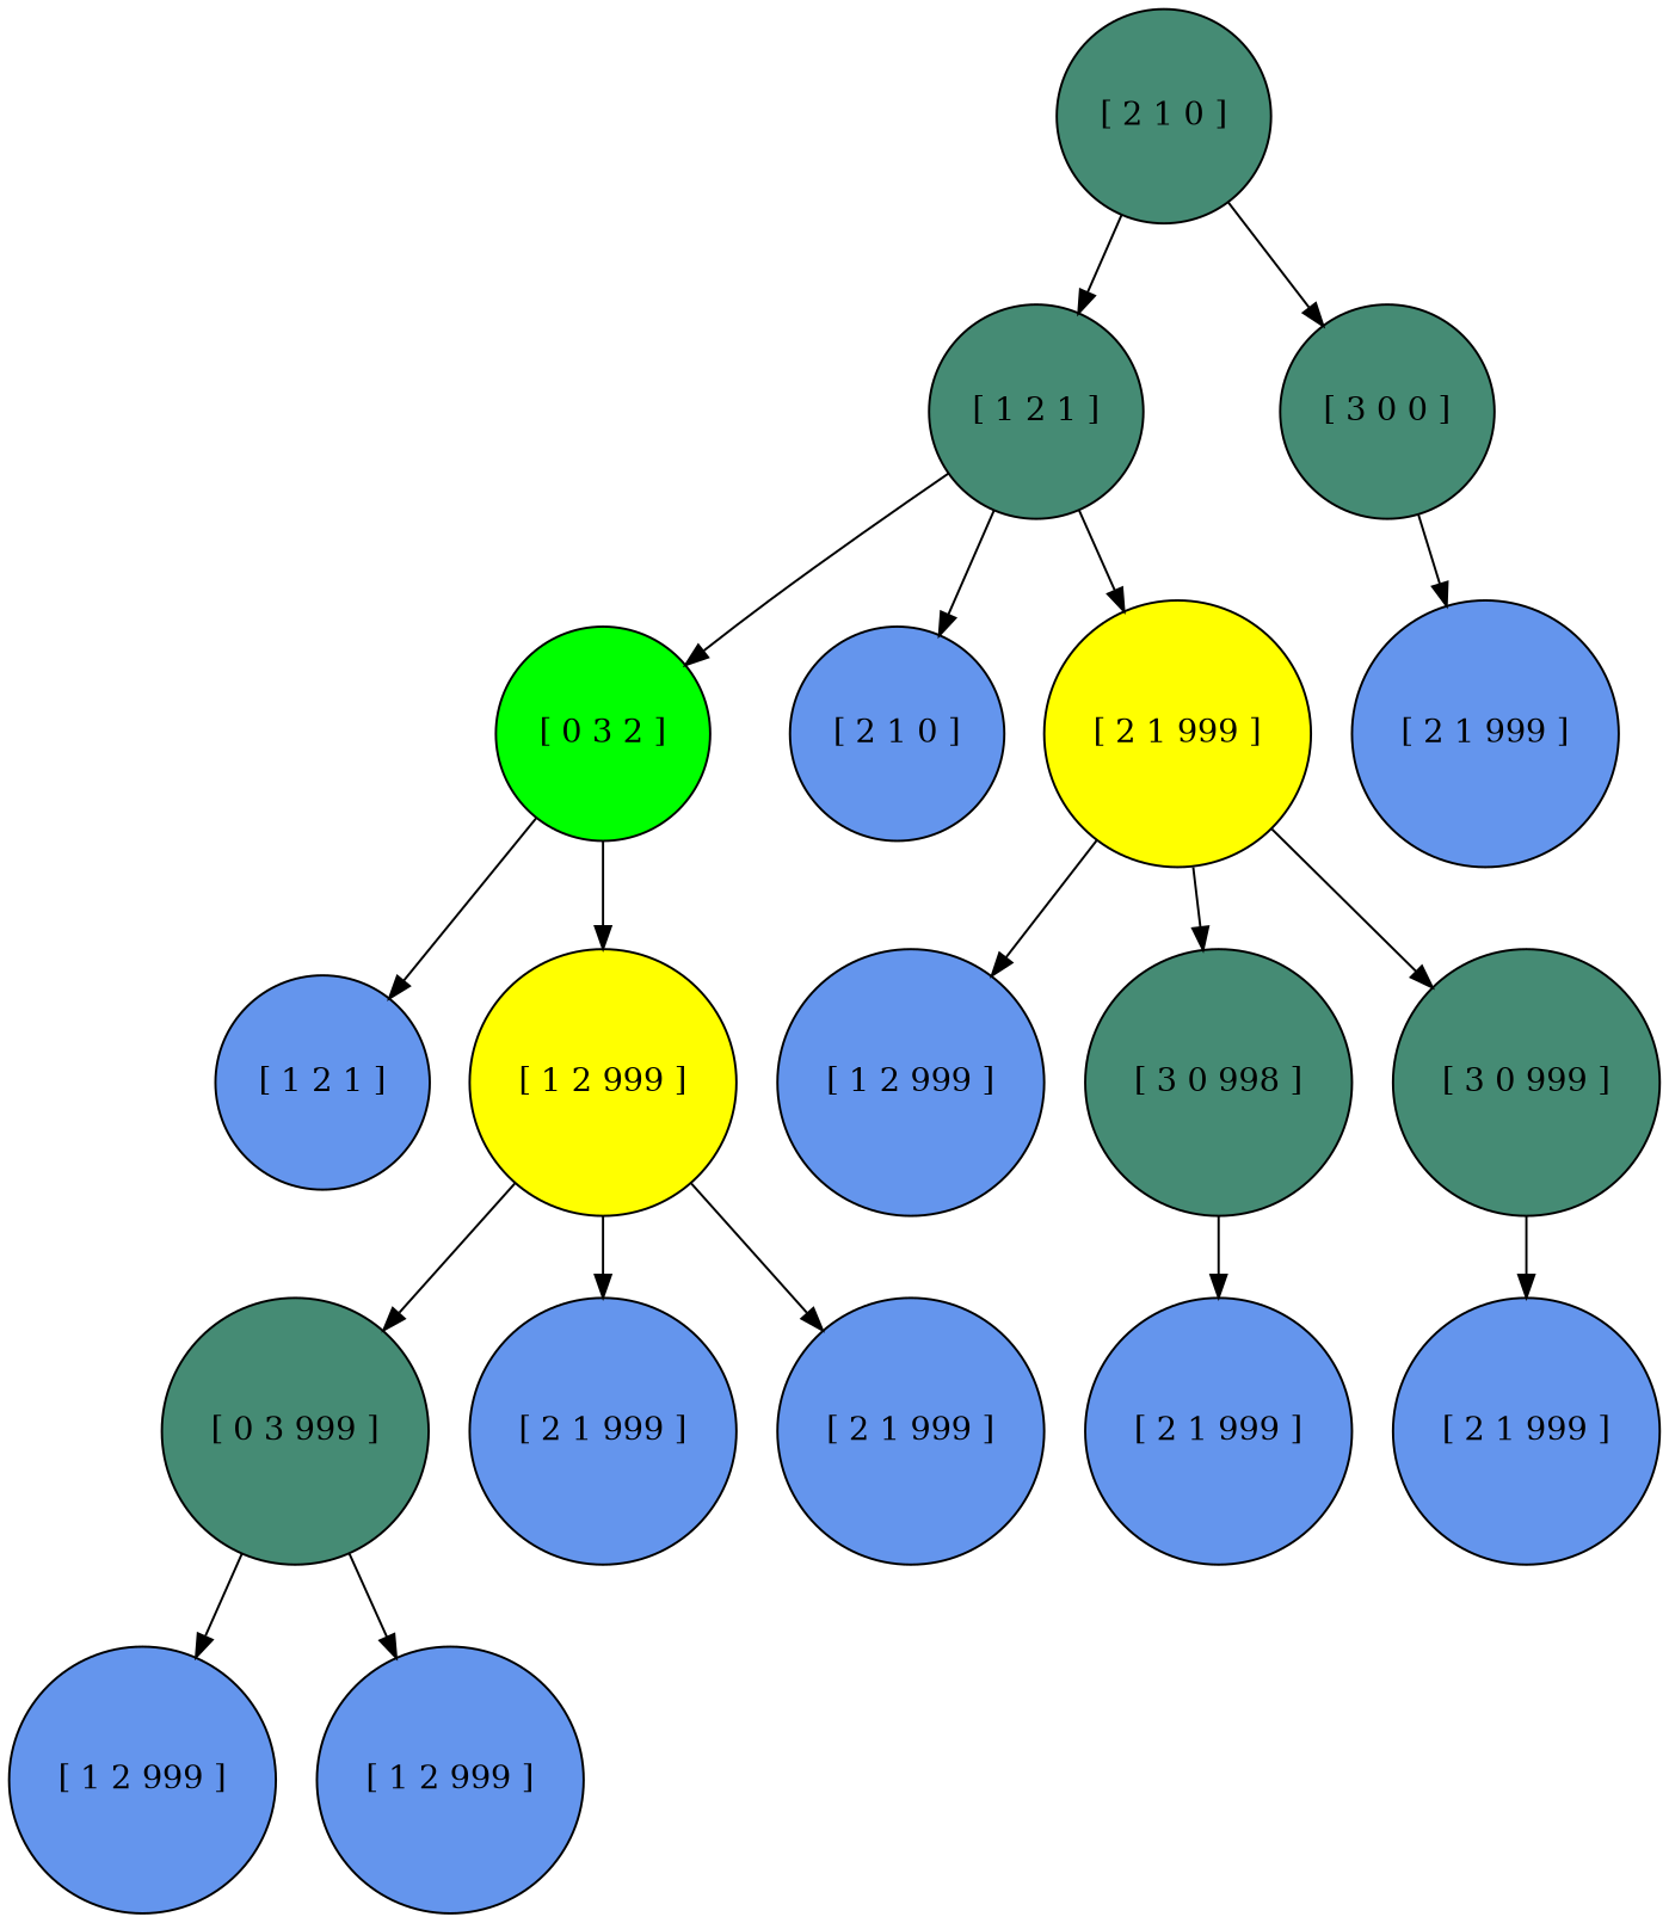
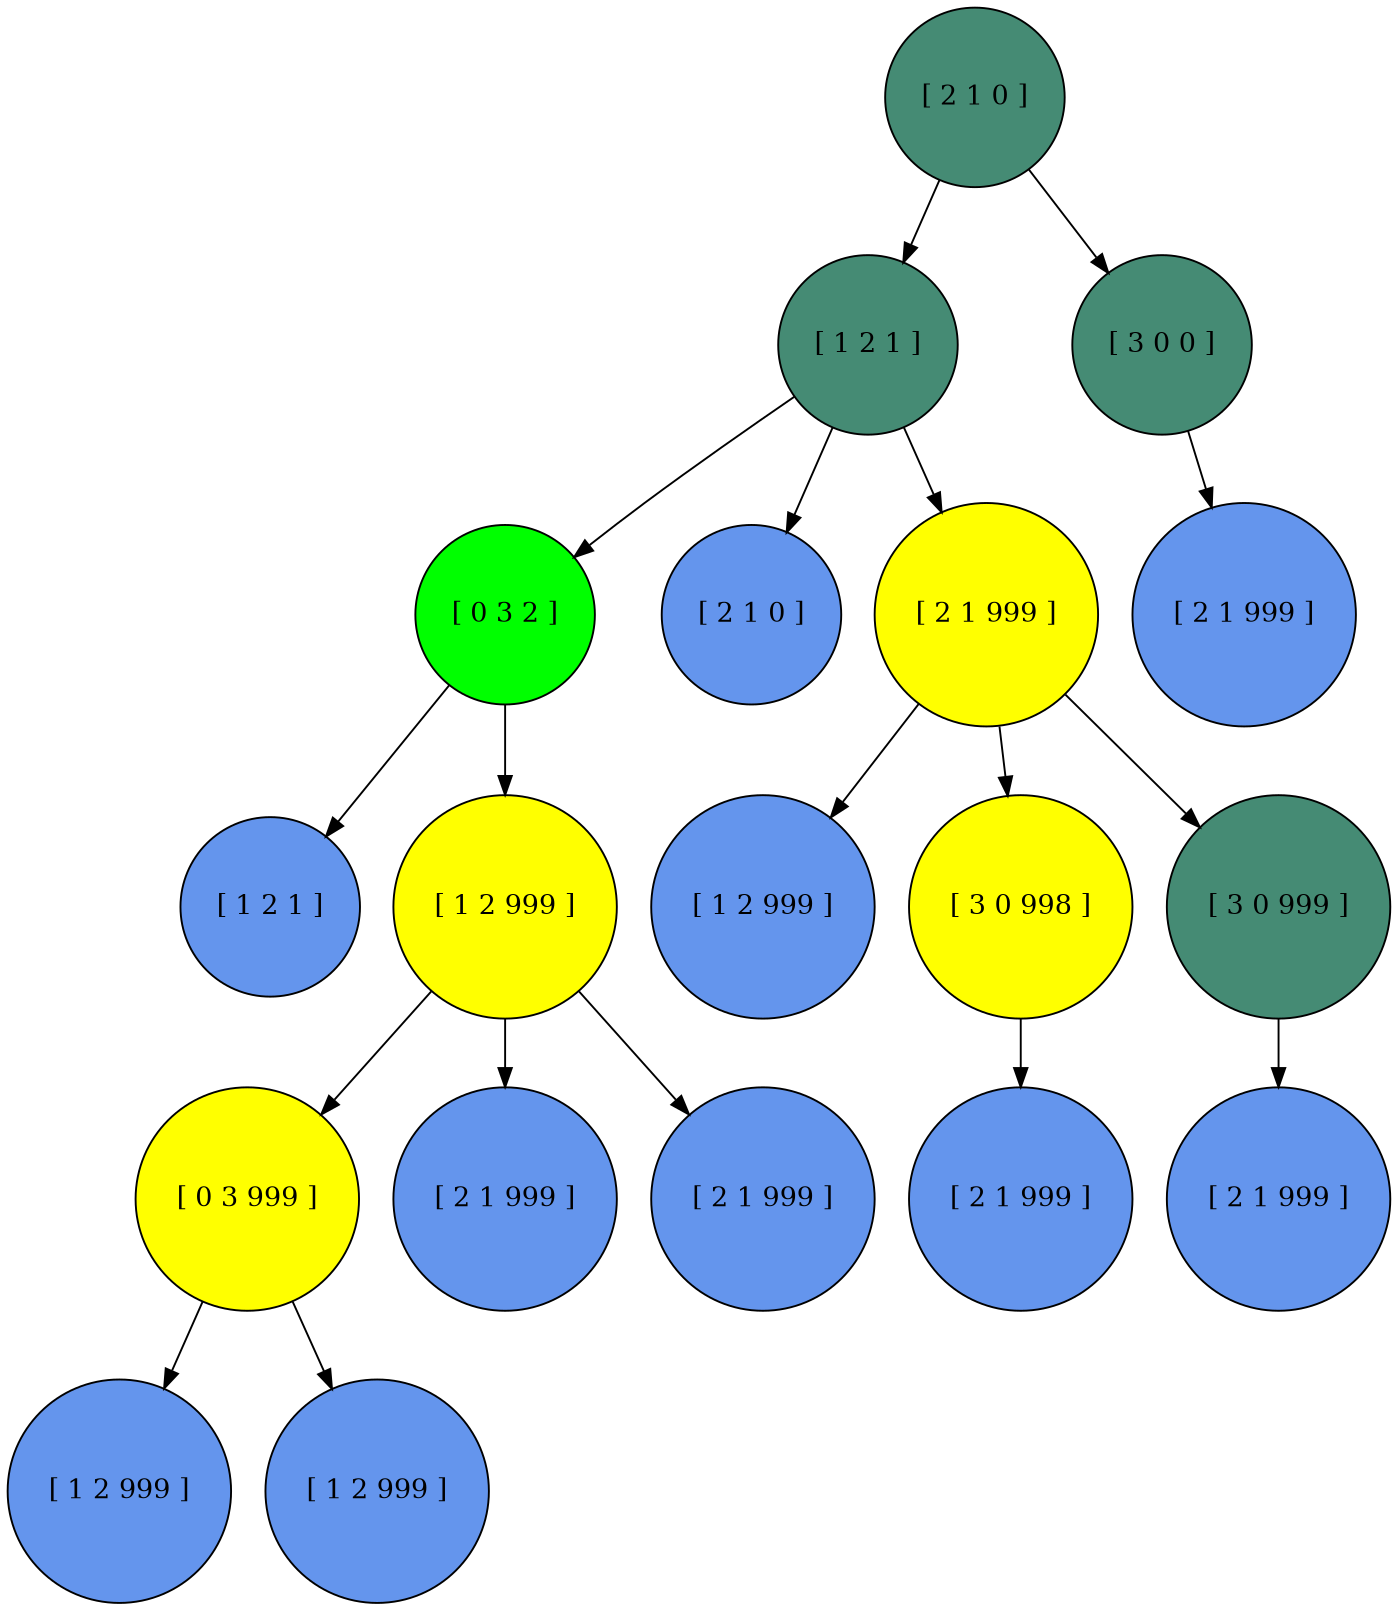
  digraph {
    node [fillcolor=cornflowerblue shape=circle style=filled]
    n1 [fillcolor=aquamarine4 label="[ 2 1 0 ]"]
    n2 [fillcolor=aquamarine4 label="[ 1 2 1 ]"]
    n3 [fillcolor=aquamarine4 label="[ 3 0 0 ]"]
    n4 [fillcolor=green label="[ 0 3 2 ]"]
    n5 [label="[ 2 1 0 ]"]
    n6 [fillcolor=yellow label="[ 2 1 999 ]"]
    n7 [label="[ 2 1 999 ]"]
    n8 [label="[ 1 2 1 ]"]
    n9 [fillcolor=yellow label="[ 1 2 999 ]"]
    n10 [label="[ 1 2 999 ]"]
-   n11 [fillcolor=aquamarine4 label="[ 3 0 998 ]"]
+   n11 [fillcolor=yellow label="[ 3 0 998 ]"]
    n12 [fillcolor=aquamarine4 label="[ 3 0 999 ]"]
-   n13 [fillcolor=aquamarine4 label="[ 0 3 999 ]"]
+   n13 [fillcolor=yellow label="[ 0 3 999 ]"]
    n14 [label="[ 2 1 999 ]"]
    n15 [label="[ 2 1 999 ]"]
    n16 [label="[ 1 2 999 ]"]
    n17 [label="[ 1 2 999 ]"]
    n18 [label="[ 2 1 999 ]"]
    n19 [label="[ 2 1 999 ]"]
    n1 -> n2
    n1 -> n3
    n2 -> n4
    n2 -> n5
    n2 -> n6
    n3 -> n7
    n4 -> n8
    n4 -> n9
    n6 -> n10
    n6 -> n11
    n6 -> n12
    n9 -> n13
    n9 -> n14
    n9 -> n15
    n11 -> n18
    n12 -> n19
    n13 -> n16
    n13 -> n17
  }
